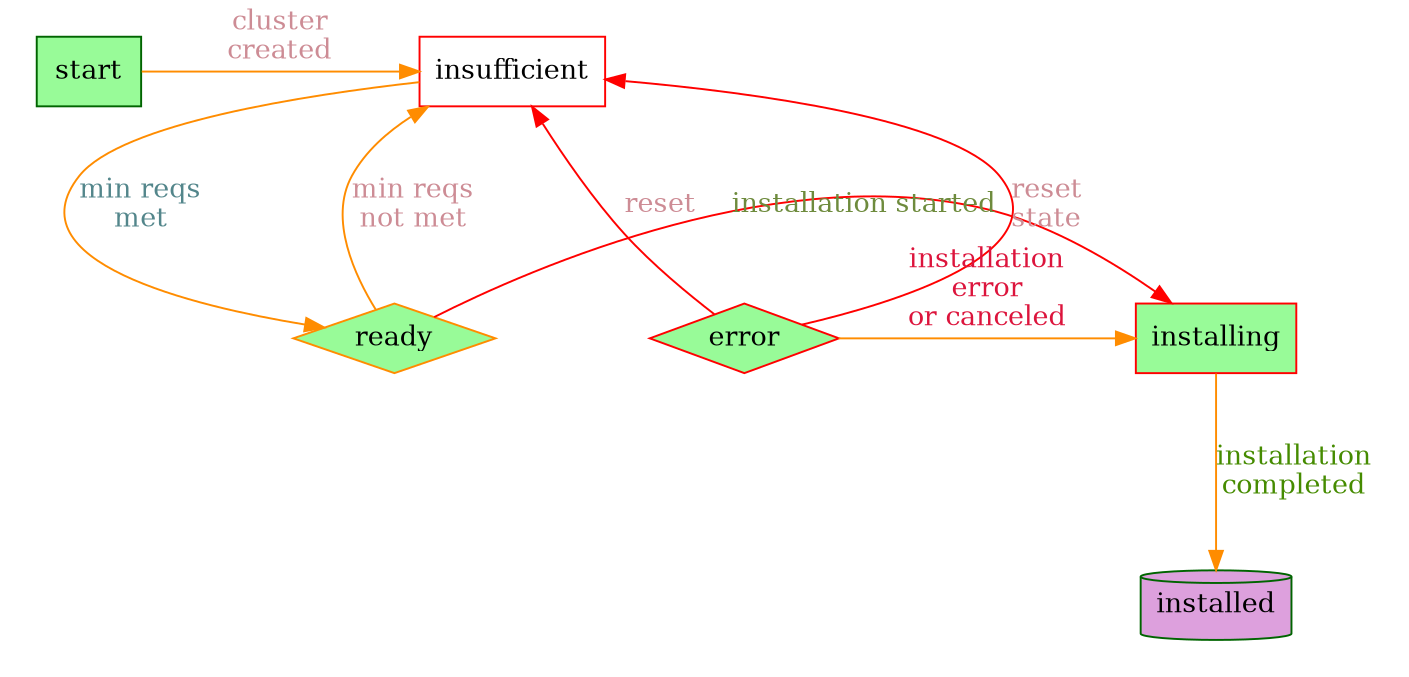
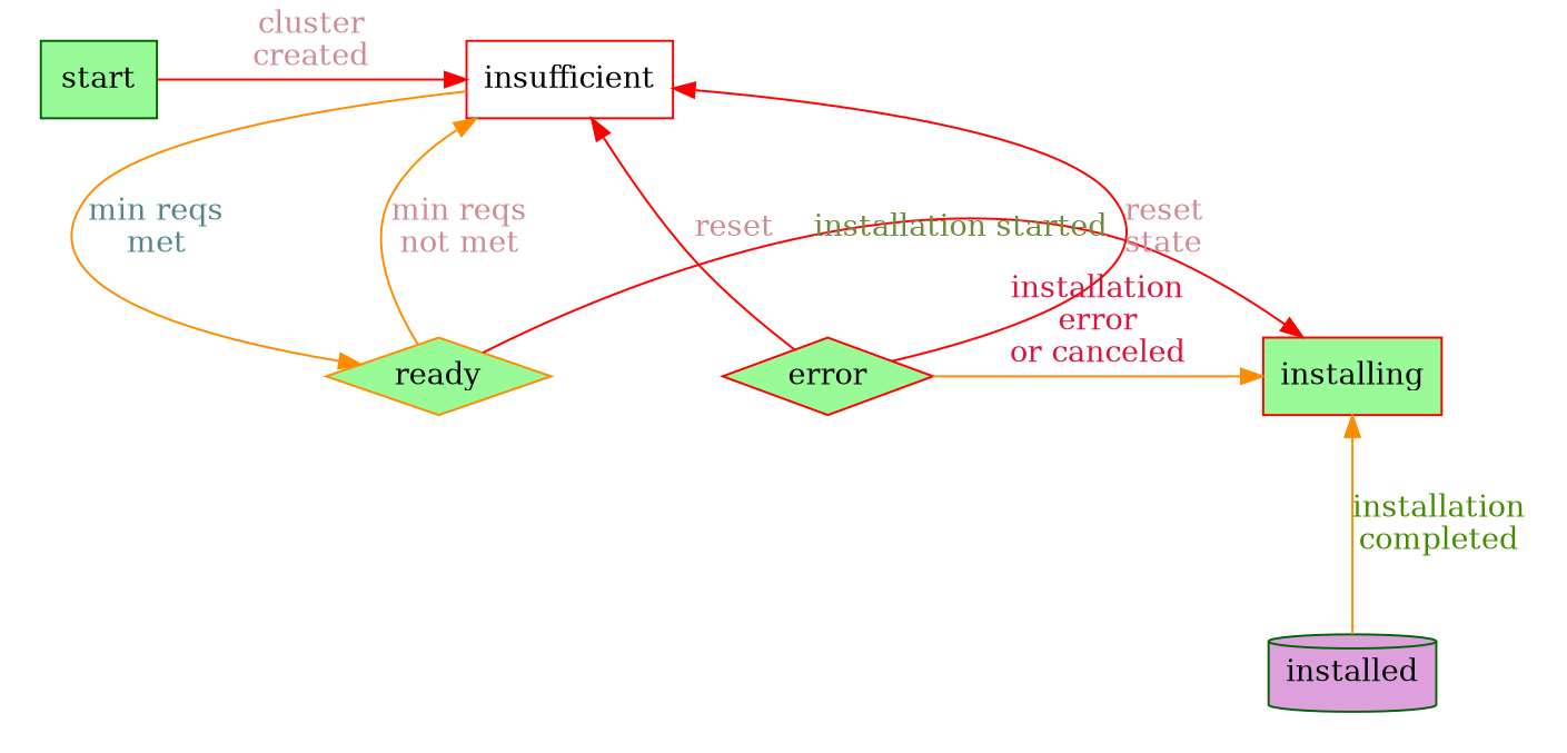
  digraph {
    nodesep=1.0
    ranksep=1.0
    node [color=red fillcolor=palegreen shape=box style=filled]
    edge [color=darkorange fontcolor=lightpink3]
    start [color=darkgreen]
    installed [color=darkgreen fillcolor=plum shape=cylinder]
    insufficient [fillcolor=white]
    ready [color=darkorange shape=diamond]
    installing
    error [shape=diamond]
    subgraph sub_1 {
      rank=min
      start
    }
    subgraph sub_2 {
      rank=max
      installed
    }
    subgraph sub_3 {
      rank=same
      start
      insufficient
    }
    subgraph sub_4 {
      rank=same
      ready
      installing
      error
    }
    subgraph sub_5 {
      rank=same
      installed
    }
-   start -> insufficient [label="cluster\ncreated"]
+   start -> insufficient [color=red label="cluster\ncreated"]
    insufficient -> ready [fontcolor=cadetblue4 label="min reqs\nmet"]
    ready -> insufficient [label="min reqs\nnot met"]
    ready -> installing [color=red fontcolor=darkolivegreen4 label="installation started"]
-   installing -> installed [fontcolor=chartreuse4 label="installation\ncompleted"]
+   installed -> installing [fontcolor=chartreuse4 label="installation\ncompleted"]
    error -> insufficient [color=red label=reset]
    error -> insufficient [color=red label="reset\nstate"]
    error -> installing [fontcolor=crimson label="installation\nerror\nor canceled"]
  }
